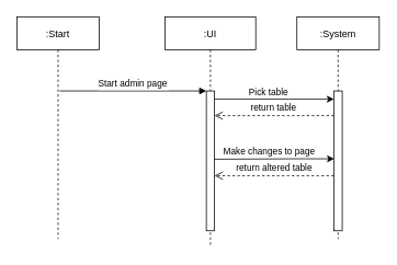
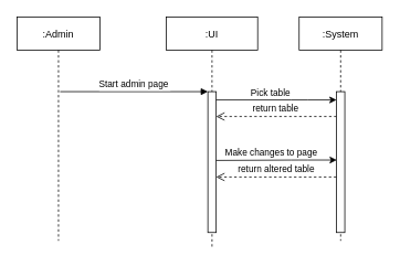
  <mxCell id="0" />
  <mxCell id="1" parent="0" />
- <mxCell id="2" value=":Start" style="shape=umlLifeline;perimeter=lifelinePerimeter;container=1;collapsible=0;recursiveResize=0;rounded=0;shadow=0;strokeWidth=1;" vertex="1" parent="1"><mxGeometry x="20" y="20" width="100" height="270" as="geometry" /></mxCell>
+ <mxCell id="2" value=":Admin" style="shape=umlLifeline;perimeter=lifelinePerimeter;container=1;collapsible=0;recursiveResize=0;rounded=0;shadow=0;strokeWidth=1;" vertex="1" parent="1"><mxGeometry x="20" y="20" width="100" height="270" as="geometry" /></mxCell>
  <mxCell id="3" value=":UI" style="shape=umlLifeline;perimeter=lifelinePerimeter;container=1;collapsible=0;recursiveResize=0;rounded=0;shadow=0;strokeWidth=1;" vertex="1" parent="1"><mxGeometry x="200" y="20" width="110" height="280" as="geometry" /></mxCell>
  <mxCell id="4" value="" style="points=[];perimeter=orthogonalPerimeter;rounded=0;shadow=0;strokeWidth=1;" vertex="1" parent="3"><mxGeometry x="50" y="90" width="10" height="170" as="geometry" /></mxCell>
  <mxCell id="5" value="return table" style="verticalAlign=bottom;endArrow=open;dashed=1;endSize=8;shadow=0;strokeWidth=1;" edge="1" parent="1" source="8" target="4"><mxGeometry relative="1" as="geometry"><mxPoint x="270" y="150" as="targetPoint" /><mxPoint x="400" y="150" as="sourcePoint" /><Array as="points"><mxPoint x="360" y="140" /></Array></mxGeometry></mxCell>
  <mxCell id="6" value="Start admin page" style="verticalAlign=bottom;endArrow=block;entryX=0;entryY=0;shadow=0;strokeWidth=1;" edge="1" parent="1" target="4"><mxGeometry relative="1" as="geometry"><mxPoint x="72" y="110" as="sourcePoint" /></mxGeometry></mxCell>
  <mxCell id="7" value=":System" style="shape=umlLifeline;perimeter=lifelinePerimeter;container=1;collapsible=0;recursiveResize=0;rounded=0;shadow=0;strokeWidth=1;" vertex="1" parent="1"><mxGeometry x="360" y="20" width="100" height="270" as="geometry" /></mxCell>
  <mxCell id="8" value="" style="points=[];perimeter=orthogonalPerimeter;rounded=0;shadow=0;strokeWidth=1;" vertex="1" parent="7"><mxGeometry x="45" y="90" width="10" height="170" as="geometry" /></mxCell>
  <mxCell id="9" value="" style="endArrow=classic;html=1;" edge="1" parent="7"><mxGeometry width="50" height="50" relative="1" as="geometry"><mxPoint x="-100" y="173" as="sourcePoint" /><mxPoint x="45.25" y="172.5" as="targetPoint" /><Array as="points"><mxPoint x="0.25" y="172.5" /></Array></mxGeometry></mxCell>
  <mxCell id="10" value="" style="endArrow=classic;html=1;" edge="1" parent="1" target="8"><mxGeometry width="50" height="50" relative="1" as="geometry"><mxPoint x="260" y="120" as="sourcePoint" /><mxPoint x="400" y="120" as="targetPoint" /><Array as="points"><mxPoint x="360" y="120" /></Array></mxGeometry></mxCell>
  <mxCell id="11" value="&lt;span style=&quot;color: rgb(0 , 0 , 0) ; font-family: &amp;#34;helvetica&amp;#34; ; font-size: 11px ; font-style: normal ; font-weight: 400 ; letter-spacing: normal ; text-align: center ; text-indent: 0px ; text-transform: none ; word-spacing: 0px ; background-color: rgb(255 , 255 , 255) ; display: inline ; float: none&quot;&gt;Pick table&lt;/span&gt;" style="text;whiteSpace=wrap;html=1;" vertex="1" parent="1"><mxGeometry x="300" y="98" width="80" height="20" as="geometry" /></mxCell>
  <mxCell id="12" value="&lt;div style=&quot;text-align: center&quot;&gt;&lt;font face=&quot;helvetica&quot;&gt;&lt;span style=&quot;font-size: 11px ; background-color: rgb(255 , 255 , 255)&quot;&gt;Make changes to page&lt;/span&gt;&lt;/font&gt;&lt;/div&gt;" style="text;whiteSpace=wrap;html=1;" vertex="1" parent="1"><mxGeometry x="269.18" y="170" width="125" height="20" as="geometry" /></mxCell>
  <mxCell id="13" value="return altered table" style="verticalAlign=bottom;endArrow=open;dashed=1;endSize=8;shadow=0;strokeWidth=1;" edge="1" parent="1"><mxGeometry relative="1" as="geometry"><mxPoint x="260" y="213" as="targetPoint" /><mxPoint x="404.75" y="213" as="sourcePoint" /><Array as="points"><mxPoint x="359.75" y="213" /></Array></mxGeometry></mxCell>
